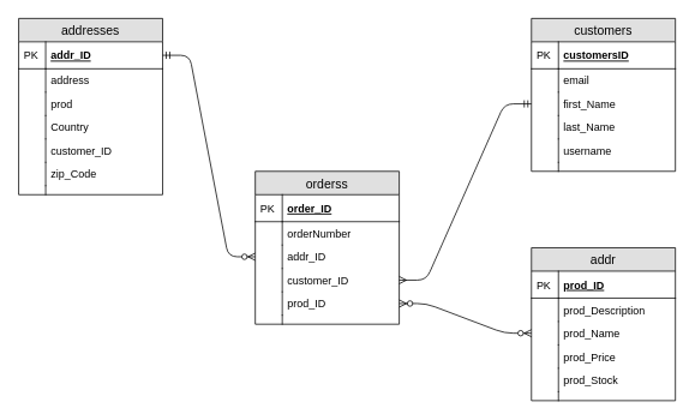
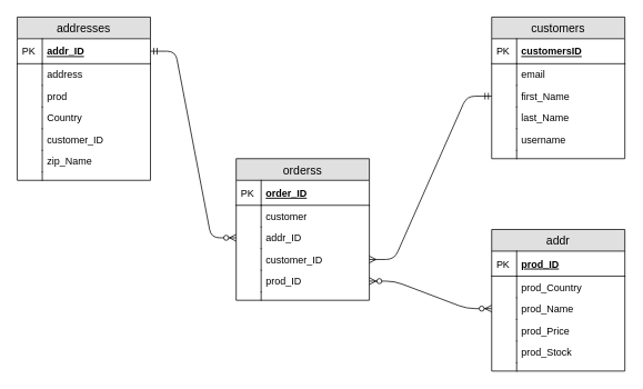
  <mxCell id="0" />
  <mxCell id="1" parent="0" />
  <mxCell id="2" value="customers" style="swimlane;fontStyle=0;childLayout=stackLayout;horizontal=1;startSize=26;fillColor=#e0e0e0;horizontalStack=0;resizeParent=1;resizeParentMax=0;resizeLast=0;collapsible=1;marginBottom=0;swimlaneFillColor=#ffffff;align=center;fontSize=14;" vertex="1" parent="1"><mxGeometry x="590" y="20" width="160" height="170" as="geometry" /></mxCell>
  <mxCell id="3" value="customersID" style="shape=partialRectangle;top=0;left=0;right=0;bottom=1;align=left;verticalAlign=middle;fillColor=none;spacingLeft=34;spacingRight=4;overflow=hidden;rotatable=0;points=[[0,0.5],[1,0.5]];portConstraint=eastwest;dropTarget=0;fontStyle=5;fontSize=12;" vertex="1" parent="2"><mxGeometry y="26" width="160" height="30" as="geometry" /></mxCell>
  <mxCell id="4" value="PK" style="shape=partialRectangle;top=0;left=0;bottom=0;fillColor=none;align=left;verticalAlign=middle;spacingLeft=4;spacingRight=4;overflow=hidden;rotatable=0;points=[];portConstraint=eastwest;part=1;fontSize=12;" vertex="1" connectable="0" parent="3"><mxGeometry width="30" height="30" as="geometry" /></mxCell>
  <mxCell id="5" value="email" style="shape=partialRectangle;top=0;left=0;right=0;bottom=0;align=left;verticalAlign=top;fillColor=none;spacingLeft=34;spacingRight=4;overflow=hidden;rotatable=0;points=[[0,0.5],[1,0.5]];portConstraint=eastwest;dropTarget=0;fontSize=12;" vertex="1" parent="2"><mxGeometry y="56" width="160" height="26" as="geometry" /></mxCell>
  <mxCell id="6" value="" style="shape=partialRectangle;top=0;left=0;bottom=0;fillColor=none;align=left;verticalAlign=top;spacingLeft=4;spacingRight=4;overflow=hidden;rotatable=0;points=[];portConstraint=eastwest;part=1;fontSize=12;" vertex="1" connectable="0" parent="5"><mxGeometry width="30" height="26" as="geometry" /></mxCell>
  <mxCell id="7" value="first_Name" style="shape=partialRectangle;top=0;left=0;right=0;bottom=0;align=left;verticalAlign=top;fillColor=none;spacingLeft=34;spacingRight=4;overflow=hidden;rotatable=0;points=[[0,0.5],[1,0.5]];portConstraint=eastwest;dropTarget=0;fontSize=12;" vertex="1" parent="2"><mxGeometry y="82" width="160" height="26" as="geometry" /></mxCell>
  <mxCell id="8" value="" style="shape=partialRectangle;top=0;left=0;bottom=0;fillColor=none;align=left;verticalAlign=top;spacingLeft=4;spacingRight=4;overflow=hidden;rotatable=0;points=[];portConstraint=eastwest;part=1;fontSize=12;" vertex="1" connectable="0" parent="7"><mxGeometry width="30" height="26" as="geometry" /></mxCell>
  <mxCell id="9" value="last_Name" style="shape=partialRectangle;top=0;left=0;right=0;bottom=0;align=left;verticalAlign=top;fillColor=none;spacingLeft=34;spacingRight=4;overflow=hidden;rotatable=0;points=[[0,0.5],[1,0.5]];portConstraint=eastwest;dropTarget=0;fontSize=12;" vertex="1" parent="2"><mxGeometry y="108" width="160" height="26" as="geometry" /></mxCell>
  <mxCell id="10" value="" style="shape=partialRectangle;top=0;left=0;bottom=0;fillColor=none;align=left;verticalAlign=top;spacingLeft=4;spacingRight=4;overflow=hidden;rotatable=0;points=[];portConstraint=eastwest;part=1;fontSize=12;" vertex="1" connectable="0" parent="9"><mxGeometry width="30" height="26" as="geometry" /></mxCell>
  <mxCell id="11" value="username" style="shape=partialRectangle;top=0;left=0;right=0;bottom=0;align=left;verticalAlign=top;fillColor=none;spacingLeft=34;spacingRight=4;overflow=hidden;rotatable=0;points=[[0,0.5],[1,0.5]];portConstraint=eastwest;dropTarget=0;fontSize=12;" vertex="1" parent="2"><mxGeometry y="134" width="160" height="26" as="geometry" /></mxCell>
  <mxCell id="12" value="" style="shape=partialRectangle;top=0;left=0;bottom=0;fillColor=none;align=left;verticalAlign=top;spacingLeft=4;spacingRight=4;overflow=hidden;rotatable=0;points=[];portConstraint=eastwest;part=1;fontSize=12;" vertex="1" connectable="0" parent="11"><mxGeometry width="30" height="26" as="geometry" /></mxCell>
  <mxCell id="13" value="" style="shape=partialRectangle;top=0;left=0;right=0;bottom=0;align=left;verticalAlign=top;fillColor=none;spacingLeft=34;spacingRight=4;overflow=hidden;rotatable=0;points=[[0,0.5],[1,0.5]];portConstraint=eastwest;dropTarget=0;fontSize=12;" vertex="1" parent="2"><mxGeometry y="160" width="160" height="10" as="geometry" /></mxCell>
  <mxCell id="14" value="" style="shape=partialRectangle;top=0;left=0;bottom=0;fillColor=none;align=left;verticalAlign=top;spacingLeft=4;spacingRight=4;overflow=hidden;rotatable=0;points=[];portConstraint=eastwest;part=1;fontSize=12;" vertex="1" connectable="0" parent="13"><mxGeometry width="30" height="10" as="geometry" /></mxCell>
  <mxCell id="15" value="orderss" style="swimlane;fontStyle=0;childLayout=stackLayout;horizontal=1;startSize=26;fillColor=#e0e0e0;horizontalStack=0;resizeParent=1;resizeParentMax=0;resizeLast=0;collapsible=1;marginBottom=0;swimlaneFillColor=#ffffff;align=center;fontSize=14;" vertex="1" parent="1"><mxGeometry x="283" y="190" width="160" height="170" as="geometry" /></mxCell>
  <mxCell id="16" value="order_ID" style="shape=partialRectangle;top=0;left=0;right=0;bottom=1;align=left;verticalAlign=middle;fillColor=none;spacingLeft=34;spacingRight=4;overflow=hidden;rotatable=0;points=[[0,0.5],[1,0.5]];portConstraint=eastwest;dropTarget=0;fontStyle=5;fontSize=12;" vertex="1" parent="15"><mxGeometry y="26" width="160" height="30" as="geometry" /></mxCell>
  <mxCell id="17" value="PK" style="shape=partialRectangle;top=0;left=0;bottom=0;fillColor=none;align=left;verticalAlign=middle;spacingLeft=4;spacingRight=4;overflow=hidden;rotatable=0;points=[];portConstraint=eastwest;part=1;fontSize=12;" vertex="1" connectable="0" parent="16"><mxGeometry width="30" height="30" as="geometry" /></mxCell>
- <mxCell id="18" value="orderNumber" style="shape=partialRectangle;top=0;left=0;right=0;bottom=0;align=left;verticalAlign=top;fillColor=none;spacingLeft=34;spacingRight=4;overflow=hidden;rotatable=0;points=[[0,0.5],[1,0.5]];portConstraint=eastwest;dropTarget=0;fontSize=12;" vertex="1" parent="15"><mxGeometry y="56" width="160" height="26" as="geometry" /></mxCell>
+ <mxCell id="18" value="customer" style="shape=partialRectangle;top=0;left=0;right=0;bottom=0;align=left;verticalAlign=top;fillColor=none;spacingLeft=34;spacingRight=4;overflow=hidden;rotatable=0;points=[[0,0.5],[1,0.5]];portConstraint=eastwest;dropTarget=0;fontSize=12;" vertex="1" parent="15"><mxGeometry y="56" width="160" height="26" as="geometry" /></mxCell>
  <mxCell id="19" value="" style="shape=partialRectangle;top=0;left=0;bottom=0;fillColor=none;align=left;verticalAlign=top;spacingLeft=4;spacingRight=4;overflow=hidden;rotatable=0;points=[];portConstraint=eastwest;part=1;fontSize=12;" vertex="1" connectable="0" parent="18"><mxGeometry width="30" height="26" as="geometry" /></mxCell>
  <mxCell id="20" value="addr_ID" style="shape=partialRectangle;top=0;left=0;right=0;bottom=0;align=left;verticalAlign=top;fillColor=none;spacingLeft=34;spacingRight=4;overflow=hidden;rotatable=0;points=[[0,0.5],[1,0.5]];portConstraint=eastwest;dropTarget=0;fontSize=12;" vertex="1" parent="15"><mxGeometry y="82" width="160" height="26" as="geometry" /></mxCell>
  <mxCell id="21" value="" style="shape=partialRectangle;top=0;left=0;bottom=0;fillColor=none;align=left;verticalAlign=top;spacingLeft=4;spacingRight=4;overflow=hidden;rotatable=0;points=[];portConstraint=eastwest;part=1;fontSize=12;" vertex="1" connectable="0" parent="20"><mxGeometry width="30" height="26" as="geometry" /></mxCell>
  <mxCell id="22" value="customer_ID" style="shape=partialRectangle;top=0;left=0;right=0;bottom=0;align=left;verticalAlign=top;fillColor=none;spacingLeft=34;spacingRight=4;overflow=hidden;rotatable=0;points=[[0,0.5],[1,0.5]];portConstraint=eastwest;dropTarget=0;fontSize=12;" vertex="1" parent="15"><mxGeometry y="108" width="160" height="26" as="geometry" /></mxCell>
  <mxCell id="23" value="" style="shape=partialRectangle;top=0;left=0;bottom=0;fillColor=none;align=left;verticalAlign=top;spacingLeft=4;spacingRight=4;overflow=hidden;rotatable=0;points=[];portConstraint=eastwest;part=1;fontSize=12;" vertex="1" connectable="0" parent="22"><mxGeometry width="30" height="26" as="geometry" /></mxCell>
  <mxCell id="24" value="prod_ID" style="shape=partialRectangle;top=0;left=0;right=0;bottom=0;align=left;verticalAlign=top;fillColor=none;spacingLeft=34;spacingRight=4;overflow=hidden;rotatable=0;points=[[0,0.5],[1,0.5]];portConstraint=eastwest;dropTarget=0;fontSize=12;" vertex="1" parent="15"><mxGeometry y="134" width="160" height="26" as="geometry" /></mxCell>
  <mxCell id="25" value="" style="shape=partialRectangle;top=0;left=0;bottom=0;fillColor=none;align=left;verticalAlign=top;spacingLeft=4;spacingRight=4;overflow=hidden;rotatable=0;points=[];portConstraint=eastwest;part=1;fontSize=12;" vertex="1" connectable="0" parent="24"><mxGeometry width="30" height="26" as="geometry" /></mxCell>
  <mxCell id="26" value="" style="shape=partialRectangle;top=0;left=0;right=0;bottom=0;align=left;verticalAlign=top;fillColor=none;spacingLeft=34;spacingRight=4;overflow=hidden;rotatable=0;points=[[0,0.5],[1,0.5]];portConstraint=eastwest;dropTarget=0;fontSize=12;" vertex="1" parent="15"><mxGeometry y="160" width="160" height="10" as="geometry" /></mxCell>
  <mxCell id="27" value="" style="shape=partialRectangle;top=0;left=0;bottom=0;fillColor=none;align=left;verticalAlign=top;spacingLeft=4;spacingRight=4;overflow=hidden;rotatable=0;points=[];portConstraint=eastwest;part=1;fontSize=12;" vertex="1" connectable="0" parent="26"><mxGeometry width="30" height="10" as="geometry" /></mxCell>
  <mxCell id="28" value="addr" style="swimlane;fontStyle=0;childLayout=stackLayout;horizontal=1;startSize=26;fillColor=#e0e0e0;horizontalStack=0;resizeParent=1;resizeParentMax=0;resizeLast=0;collapsible=1;marginBottom=0;swimlaneFillColor=#ffffff;align=center;fontSize=14;" vertex="1" parent="1"><mxGeometry x="590" y="275" width="160" height="170" as="geometry" /></mxCell>
  <mxCell id="29" value="prod_ID" style="shape=partialRectangle;top=0;left=0;right=0;bottom=1;align=left;verticalAlign=middle;fillColor=none;spacingLeft=34;spacingRight=4;overflow=hidden;rotatable=0;points=[[0,0.5],[1,0.5]];portConstraint=eastwest;dropTarget=0;fontStyle=5;fontSize=12;" vertex="1" parent="28"><mxGeometry y="26" width="160" height="30" as="geometry" /></mxCell>
  <mxCell id="30" value="PK" style="shape=partialRectangle;top=0;left=0;bottom=0;fillColor=none;align=left;verticalAlign=middle;spacingLeft=4;spacingRight=4;overflow=hidden;rotatable=0;points=[];portConstraint=eastwest;part=1;fontSize=12;" vertex="1" connectable="0" parent="29"><mxGeometry width="30" height="30" as="geometry" /></mxCell>
- <mxCell id="31" value="prod_Description" style="shape=partialRectangle;top=0;left=0;right=0;bottom=0;align=left;verticalAlign=top;fillColor=none;spacingLeft=34;spacingRight=4;overflow=hidden;rotatable=0;points=[[0,0.5],[1,0.5]];portConstraint=eastwest;dropTarget=0;fontSize=12;" vertex="1" parent="28"><mxGeometry y="56" width="160" height="26" as="geometry" /></mxCell>
+ <mxCell id="31" value="prod_Country" style="shape=partialRectangle;top=0;left=0;right=0;bottom=0;align=left;verticalAlign=top;fillColor=none;spacingLeft=34;spacingRight=4;overflow=hidden;rotatable=0;points=[[0,0.5],[1,0.5]];portConstraint=eastwest;dropTarget=0;fontSize=12;" vertex="1" parent="28"><mxGeometry y="56" width="160" height="26" as="geometry" /></mxCell>
  <mxCell id="32" value="" style="shape=partialRectangle;top=0;left=0;bottom=0;fillColor=none;align=left;verticalAlign=top;spacingLeft=4;spacingRight=4;overflow=hidden;rotatable=0;points=[];portConstraint=eastwest;part=1;fontSize=12;" vertex="1" connectable="0" parent="31"><mxGeometry width="30" height="26" as="geometry" /></mxCell>
  <mxCell id="33" value="prod_Name" style="shape=partialRectangle;top=0;left=0;right=0;bottom=0;align=left;verticalAlign=top;fillColor=none;spacingLeft=34;spacingRight=4;overflow=hidden;rotatable=0;points=[[0,0.5],[1,0.5]];portConstraint=eastwest;dropTarget=0;fontSize=12;" vertex="1" parent="28"><mxGeometry y="82" width="160" height="26" as="geometry" /></mxCell>
  <mxCell id="34" value="" style="shape=partialRectangle;top=0;left=0;bottom=0;fillColor=none;align=left;verticalAlign=top;spacingLeft=4;spacingRight=4;overflow=hidden;rotatable=0;points=[];portConstraint=eastwest;part=1;fontSize=12;" vertex="1" connectable="0" parent="33"><mxGeometry width="30" height="26" as="geometry" /></mxCell>
  <mxCell id="35" value="prod_Price" style="shape=partialRectangle;top=0;left=0;right=0;bottom=0;align=left;verticalAlign=top;fillColor=none;spacingLeft=34;spacingRight=4;overflow=hidden;rotatable=0;points=[[0,0.5],[1,0.5]];portConstraint=eastwest;dropTarget=0;fontSize=12;" vertex="1" parent="28"><mxGeometry y="108" width="160" height="26" as="geometry" /></mxCell>
  <mxCell id="36" value="" style="shape=partialRectangle;top=0;left=0;bottom=0;fillColor=none;align=left;verticalAlign=top;spacingLeft=4;spacingRight=4;overflow=hidden;rotatable=0;points=[];portConstraint=eastwest;part=1;fontSize=12;" vertex="1" connectable="0" parent="35"><mxGeometry width="30" height="26" as="geometry" /></mxCell>
  <mxCell id="37" value="prod_Stock" style="shape=partialRectangle;top=0;left=0;right=0;bottom=0;align=left;verticalAlign=top;fillColor=none;spacingLeft=34;spacingRight=4;overflow=hidden;rotatable=0;points=[[0,0.5],[1,0.5]];portConstraint=eastwest;dropTarget=0;fontSize=12;" vertex="1" parent="28"><mxGeometry y="134" width="160" height="26" as="geometry" /></mxCell>
  <mxCell id="38" value="" style="shape=partialRectangle;top=0;left=0;bottom=0;fillColor=none;align=left;verticalAlign=top;spacingLeft=4;spacingRight=4;overflow=hidden;rotatable=0;points=[];portConstraint=eastwest;part=1;fontSize=12;" vertex="1" connectable="0" parent="37"><mxGeometry width="30" height="26" as="geometry" /></mxCell>
  <mxCell id="39" value="" style="shape=partialRectangle;top=0;left=0;right=0;bottom=0;align=left;verticalAlign=top;fillColor=none;spacingLeft=34;spacingRight=4;overflow=hidden;rotatable=0;points=[[0,0.5],[1,0.5]];portConstraint=eastwest;dropTarget=0;fontSize=12;" vertex="1" parent="28"><mxGeometry y="160" width="160" height="10" as="geometry" /></mxCell>
  <mxCell id="40" value="" style="shape=partialRectangle;top=0;left=0;bottom=0;fillColor=none;align=left;verticalAlign=top;spacingLeft=4;spacingRight=4;overflow=hidden;rotatable=0;points=[];portConstraint=eastwest;part=1;fontSize=12;" vertex="1" connectable="0" parent="39"><mxGeometry width="30" height="10" as="geometry" /></mxCell>
  <mxCell id="41" value="addresses" style="swimlane;fontStyle=0;childLayout=stackLayout;horizontal=1;startSize=26;fillColor=#e0e0e0;horizontalStack=0;resizeParent=1;resizeParentMax=0;resizeLast=0;collapsible=1;marginBottom=0;swimlaneFillColor=#ffffff;align=center;fontSize=14;" vertex="1" parent="1"><mxGeometry x="20" y="20" width="160" height="196" as="geometry"><mxRectangle x="60" y="370" width="100" height="26" as="alternateBounds" /></mxGeometry></mxCell>
  <mxCell id="42" value="addr_ID" style="shape=partialRectangle;top=0;left=0;right=0;bottom=1;align=left;verticalAlign=middle;fillColor=none;spacingLeft=34;spacingRight=4;overflow=hidden;rotatable=0;points=[[0,0.5],[1,0.5]];portConstraint=eastwest;dropTarget=0;fontStyle=5;fontSize=12;" vertex="1" parent="41"><mxGeometry y="26" width="160" height="30" as="geometry" /></mxCell>
  <mxCell id="43" value="PK" style="shape=partialRectangle;top=0;left=0;bottom=0;fillColor=none;align=left;verticalAlign=middle;spacingLeft=4;spacingRight=4;overflow=hidden;rotatable=0;points=[];portConstraint=eastwest;part=1;fontSize=12;" vertex="1" connectable="0" parent="42"><mxGeometry width="30" height="30" as="geometry" /></mxCell>
  <mxCell id="44" value="address" style="shape=partialRectangle;top=0;left=0;right=0;bottom=0;align=left;verticalAlign=top;fillColor=none;spacingLeft=34;spacingRight=4;overflow=hidden;rotatable=0;points=[[0,0.5],[1,0.5]];portConstraint=eastwest;dropTarget=0;fontSize=12;" vertex="1" parent="41"><mxGeometry y="56" width="160" height="26" as="geometry" /></mxCell>
  <mxCell id="45" value="" style="shape=partialRectangle;top=0;left=0;bottom=0;fillColor=none;align=left;verticalAlign=top;spacingLeft=4;spacingRight=4;overflow=hidden;rotatable=0;points=[];portConstraint=eastwest;part=1;fontSize=12;" vertex="1" connectable="0" parent="44"><mxGeometry width="30" height="26" as="geometry" /></mxCell>
  <mxCell id="46" value="prod" style="shape=partialRectangle;top=0;left=0;right=0;bottom=0;align=left;verticalAlign=top;fillColor=none;spacingLeft=34;spacingRight=4;overflow=hidden;rotatable=0;points=[[0,0.5],[1,0.5]];portConstraint=eastwest;dropTarget=0;fontSize=12;" vertex="1" parent="41"><mxGeometry y="82" width="160" height="26" as="geometry" /></mxCell>
  <mxCell id="47" value="" style="shape=partialRectangle;top=0;left=0;bottom=0;fillColor=none;align=left;verticalAlign=top;spacingLeft=4;spacingRight=4;overflow=hidden;rotatable=0;points=[];portConstraint=eastwest;part=1;fontSize=12;" vertex="1" connectable="0" parent="46"><mxGeometry width="30" height="26" as="geometry" /></mxCell>
  <mxCell id="48" value="Country" style="shape=partialRectangle;top=0;left=0;right=0;bottom=0;align=left;verticalAlign=top;fillColor=none;spacingLeft=34;spacingRight=4;overflow=hidden;rotatable=0;points=[[0,0.5],[1,0.5]];portConstraint=eastwest;dropTarget=0;fontSize=12;" vertex="1" parent="41"><mxGeometry y="108" width="160" height="26" as="geometry" /></mxCell>
  <mxCell id="49" value="" style="shape=partialRectangle;top=0;left=0;bottom=0;fillColor=none;align=left;verticalAlign=top;spacingLeft=4;spacingRight=4;overflow=hidden;rotatable=0;points=[];portConstraint=eastwest;part=1;fontSize=12;" vertex="1" connectable="0" parent="48"><mxGeometry width="30" height="26" as="geometry" /></mxCell>
  <mxCell id="50" value="customer_ID" style="shape=partialRectangle;top=0;left=0;right=0;bottom=0;align=left;verticalAlign=top;fillColor=none;spacingLeft=34;spacingRight=4;overflow=hidden;rotatable=0;points=[[0,0.5],[1,0.5]];portConstraint=eastwest;dropTarget=0;fontSize=12;" vertex="1" parent="41"><mxGeometry y="134" width="160" height="26" as="geometry" /></mxCell>
  <mxCell id="51" value="" style="shape=partialRectangle;top=0;left=0;bottom=0;fillColor=none;align=left;verticalAlign=top;spacingLeft=4;spacingRight=4;overflow=hidden;rotatable=0;points=[];portConstraint=eastwest;part=1;fontSize=12;" vertex="1" connectable="0" parent="50"><mxGeometry width="30" height="26" as="geometry" /></mxCell>
- <mxCell id="52" value="zip_Code" style="shape=partialRectangle;top=0;left=0;right=0;bottom=0;align=left;verticalAlign=top;fillColor=none;spacingLeft=34;spacingRight=4;overflow=hidden;rotatable=0;points=[[0,0.5],[1,0.5]];portConstraint=eastwest;dropTarget=0;fontSize=12;" vertex="1" parent="41"><mxGeometry y="160" width="160" height="26" as="geometry" /></mxCell>
+ <mxCell id="52" value="zip_Name" style="shape=partialRectangle;top=0;left=0;right=0;bottom=0;align=left;verticalAlign=top;fillColor=none;spacingLeft=34;spacingRight=4;overflow=hidden;rotatable=0;points=[[0,0.5],[1,0.5]];portConstraint=eastwest;dropTarget=0;fontSize=12;" vertex="1" parent="41"><mxGeometry y="160" width="160" height="26" as="geometry" /></mxCell>
  <mxCell id="53" value="" style="shape=partialRectangle;top=0;left=0;bottom=0;fillColor=none;align=left;verticalAlign=top;spacingLeft=4;spacingRight=4;overflow=hidden;rotatable=0;points=[];portConstraint=eastwest;part=1;fontSize=12;" vertex="1" connectable="0" parent="52"><mxGeometry width="30" height="26" as="geometry" /></mxCell>
  <mxCell id="54" value="" style="shape=partialRectangle;top=0;left=0;right=0;bottom=0;align=left;verticalAlign=top;fillColor=none;spacingLeft=34;spacingRight=4;overflow=hidden;rotatable=0;points=[[0,0.5],[1,0.5]];portConstraint=eastwest;dropTarget=0;fontSize=12;" vertex="1" parent="41"><mxGeometry y="186" width="160" height="10" as="geometry" /></mxCell>
  <mxCell id="55" value="" style="shape=partialRectangle;top=0;left=0;bottom=0;fillColor=none;align=left;verticalAlign=top;spacingLeft=4;spacingRight=4;overflow=hidden;rotatable=0;points=[];portConstraint=eastwest;part=1;fontSize=12;" vertex="1" connectable="0" parent="54"><mxGeometry width="30" height="10" as="geometry" /></mxCell>
  <mxCell id="56" value="" style="edgeStyle=entityRelationEdgeStyle;fontSize=12;html=1;endArrow=ERmandOne;startArrow=ERmany;entryX=0;entryY=0.5;entryDx=0;entryDy=0;startFill=0;exitX=1;exitY=0.5;exitDx=0;exitDy=0;endFill=0;" edge="1" parent="1" source="22" target="7"><mxGeometry width="100" height="100" relative="1" as="geometry"><mxPoint x="540" y="270" as="sourcePoint" /><mxPoint x="560" y="175" as="targetPoint" /></mxGeometry></mxCell>
  <mxCell id="57" value="" style="edgeStyle=entityRelationEdgeStyle;fontSize=12;html=1;endArrow=ERzeroToMany;endFill=1;startArrow=ERzeroToMany;entryX=0;entryY=0.5;entryDx=0;entryDy=0;exitX=1;exitY=0.5;exitDx=0;exitDy=0;" edge="1" parent="1" source="24" target="33"><mxGeometry width="100" height="100" relative="1" as="geometry"><mxPoint x="20" y="570" as="sourcePoint" /><mxPoint x="120" y="470" as="targetPoint" /></mxGeometry></mxCell>
  <mxCell id="58" value="" style="edgeStyle=entityRelationEdgeStyle;fontSize=12;html=1;endArrow=ERzeroToMany;startArrow=ERmandOne;exitX=1;exitY=0.5;exitDx=0;exitDy=0;entryX=0;entryY=0.5;entryDx=0;entryDy=0;" edge="1" parent="1" source="42" target="20"><mxGeometry width="100" height="100" relative="1" as="geometry"><mxPoint x="20" y="570" as="sourcePoint" /><mxPoint x="120" y="470" as="targetPoint" /></mxGeometry></mxCell>
